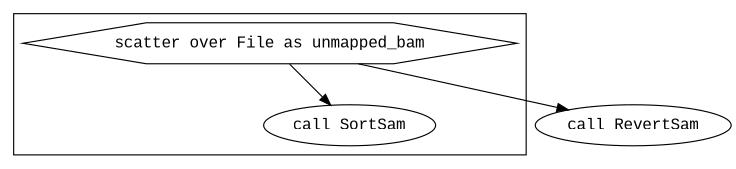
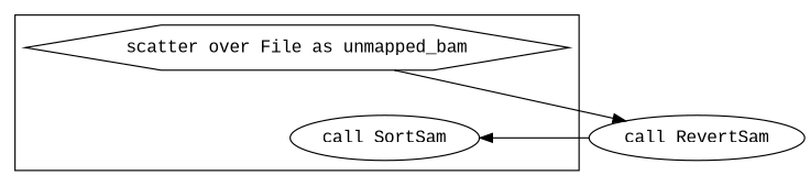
  digraph {
    compound=true
    fontname="Liberation Mono"
    node [fontname="Liberation Mono"]
    edge [fontname="Liberation Mono"]
    n1 [label="scatter over File as unmapped_bam" shape=hexagon]
    n2 [label="call SortSam"]
    n3 [label="call RevertSam"]
    subgraph cluster_1 {
      fillcolor=white
      style="filled,solid"
      n1
      n2
    }
-   n1 -> n2
+   n3 -> n2
    n1 -> n3
  }
